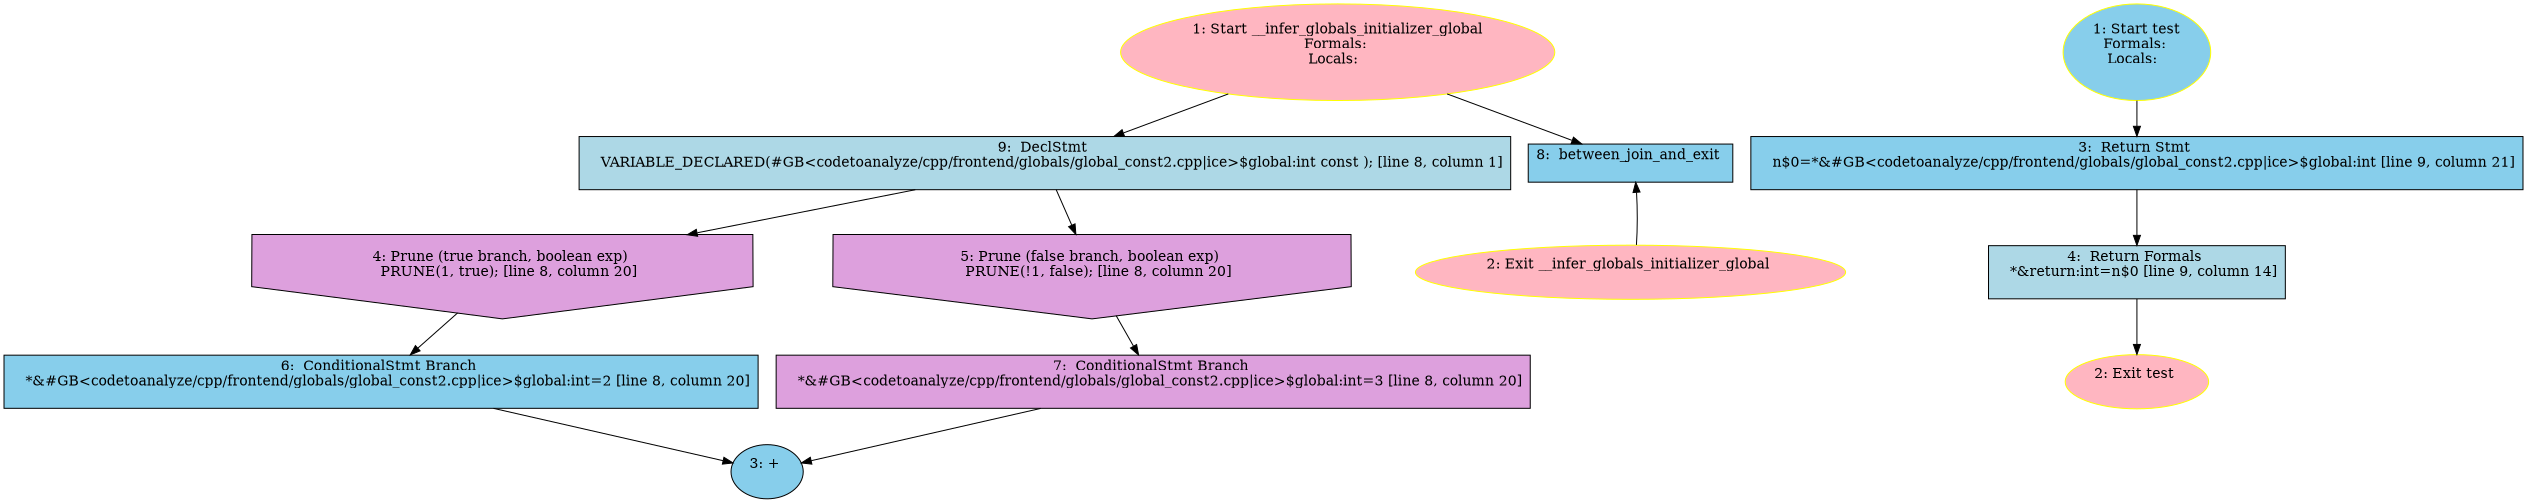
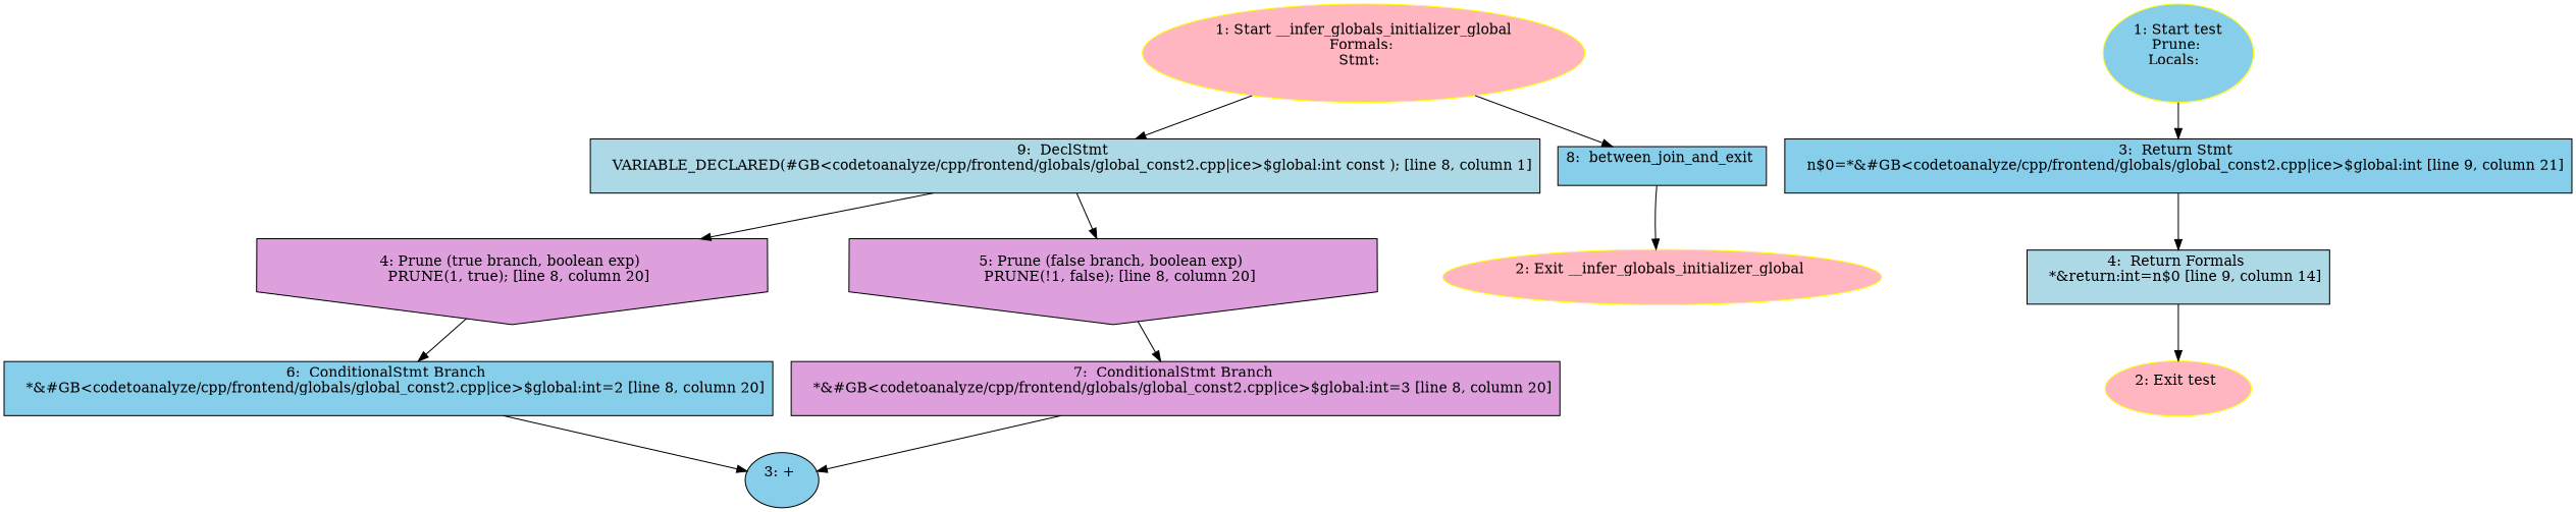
  digraph {
    node [fillcolor=skyblue style=filled shape=box]
-   n1 [color=yellow fillcolor=lightpink label="1: Start __infer_globals_initializer_global\nFormals: \nLocals:  \n  " shape=""]
+   n1 [color=yellow fillcolor=lightpink label="1: Start __infer_globals_initializer_global\nFormals: \nStmt:  \n  " shape=""]
    n2 [fillcolor=lightblue label="9:  DeclStmt \n   VARIABLE_DECLARED(#GB<codetoanalyze/cpp/frontend/globals/global_const2.cpp|ice>$global:int const ); [line 8, column 1]\n "]
    n3 [label="8:  between_join_and_exit \n  "]
    n4 [fillcolor=plum label="4: Prune (true branch, boolean exp) \n   PRUNE(1, true); [line 8, column 20]\n " shape=invhouse]
    n5 [fillcolor=plum label="5: Prune (false branch, boolean exp) \n   PRUNE(!1, false); [line 8, column 20]\n " shape=invhouse]
    n6 [label="6:  ConditionalStmt Branch \n   *&#GB<codetoanalyze/cpp/frontend/globals/global_const2.cpp|ice>$global:int=2 [line 8, column 20]\n "]
    n7 [fillcolor=plum label="7:  ConditionalStmt Branch \n   *&#GB<codetoanalyze/cpp/frontend/globals/global_const2.cpp|ice>$global:int=3 [line 8, column 20]\n "]
    n8 [color=yellow fillcolor=lightpink label="2: Exit __infer_globals_initializer_global \n  " shape=""]
    n9 [label="3: + \n  " shape=""]
-   n10 [color=yellow label="1: Start test\nFormals: \nLocals:  \n  " shape=""]
+   n10 [color=yellow label="1: Start test\nPrune: \nLocals:  \n  " shape=""]
    n11 [label="3:  Return Stmt \n   n$0=*&#GB<codetoanalyze/cpp/frontend/globals/global_const2.cpp|ice>$global:int [line 9, column 21]\n "]
    n12 [fillcolor=lightblue label="4:  Return Formals \n   *&return:int=n$0 [line 9, column 14]\n "]
    n13 [color=yellow fillcolor=lightpink label="2: Exit test \n  " shape=""]
    n1 -> n2
    n1 -> n3
    n2 -> n4
    n2 -> n5
-   n8 -> n3
+   n3 -> n8
    n4 -> n6
    n5 -> n7
    n6 -> n9
    n7 -> n9
    n10 -> n11
    n11 -> n12
    n12 -> n13
  }
